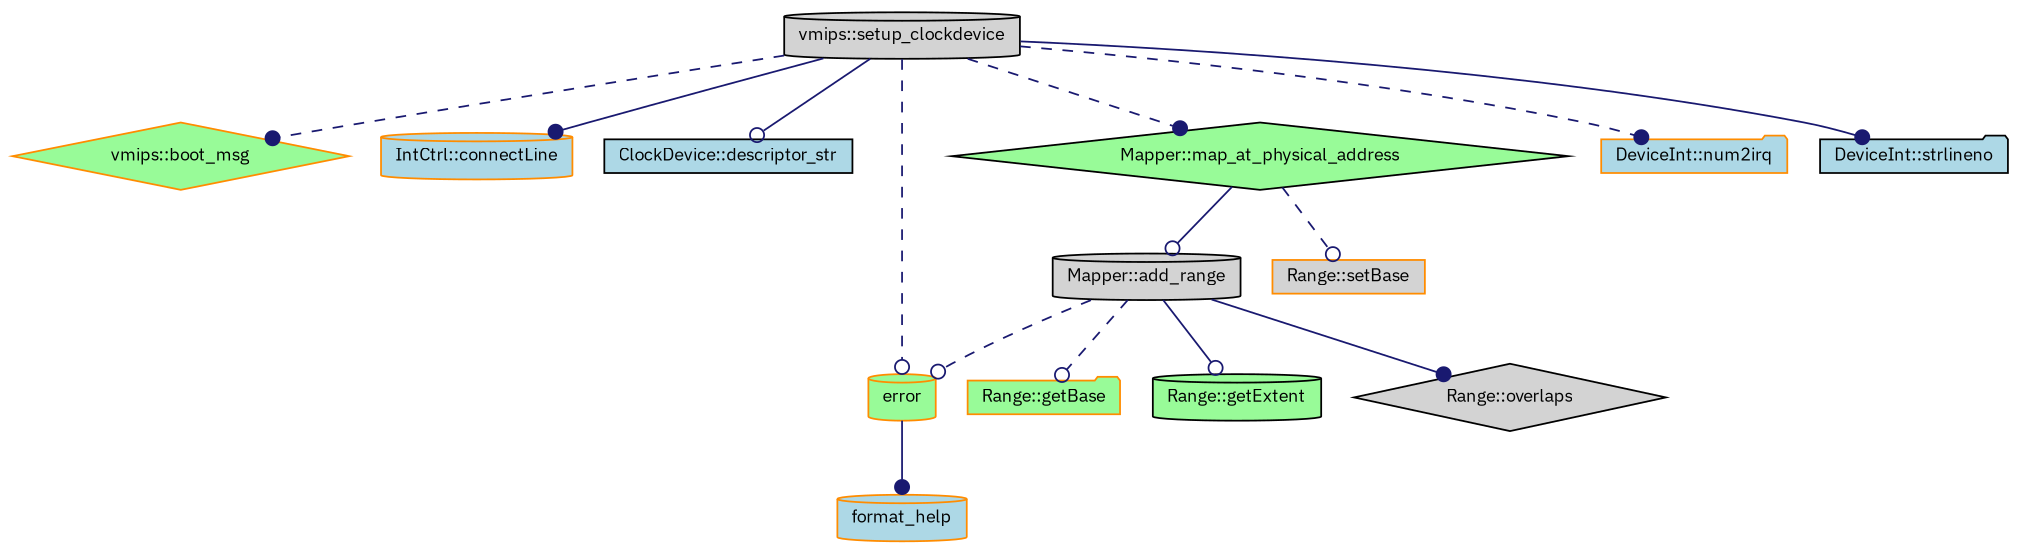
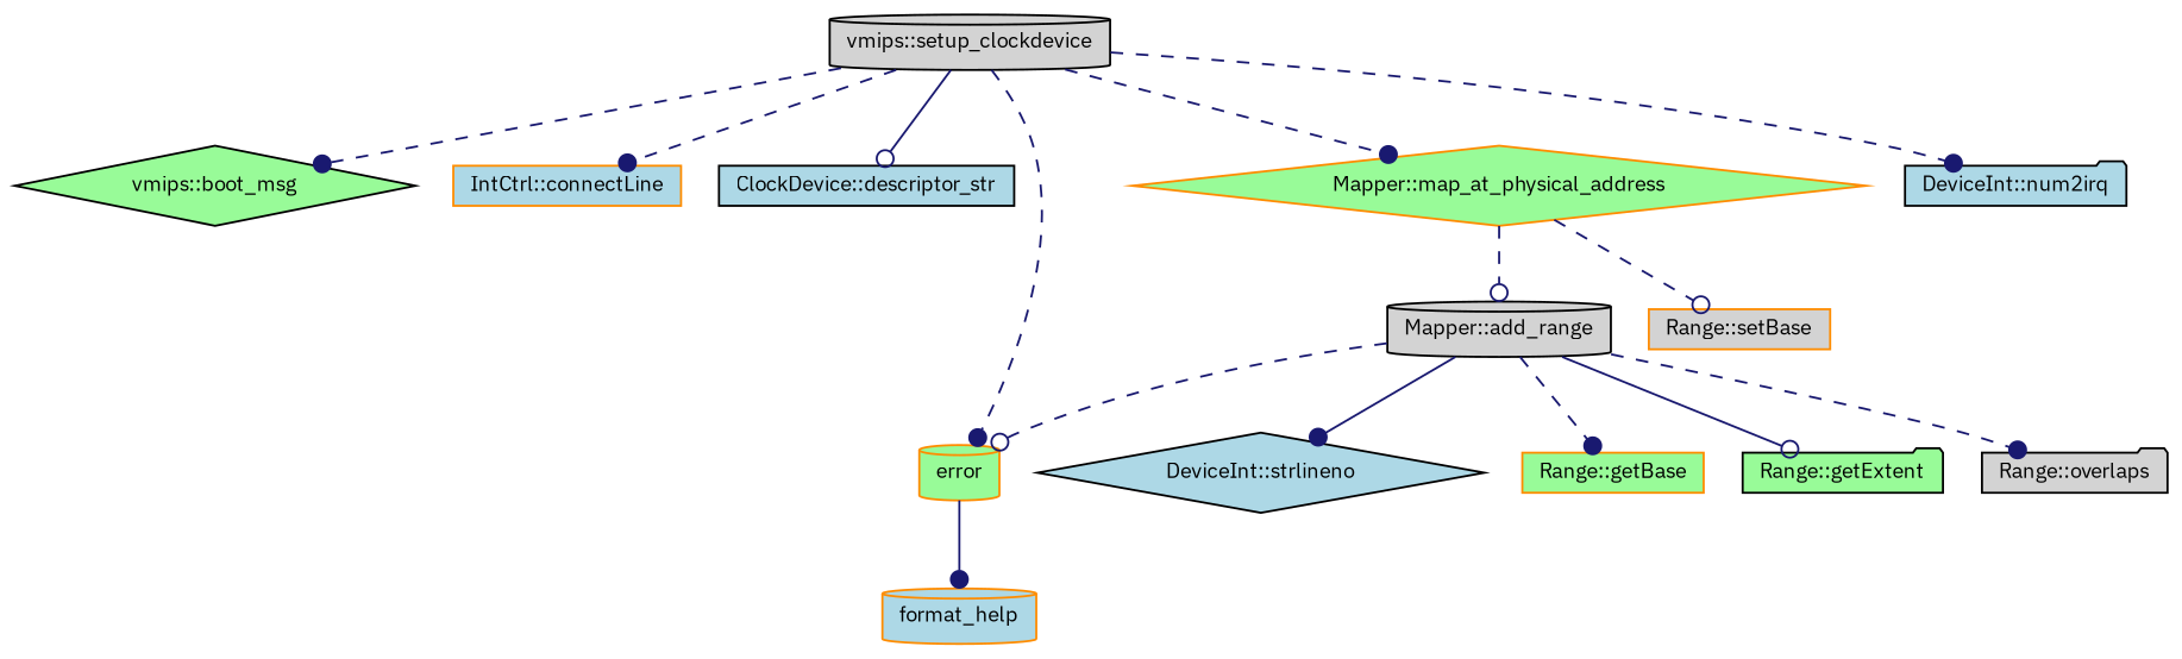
  digraph {
    fontname="IBM Plex Sans"
    rankdir=TB
    node [color=black fillcolor=palegreen fontname="IBM Plex Sans" fontsize=10 shape=folder style=filled]
    edge [arrowhead=dot color=midnightblue fontname="IBM Plex Sans" fontsize=10 labelfontname=FreeSans labelfontsize=10 style=dashed]
    n1 [fillcolor=lightgrey fontcolor=black height=0.2 label="vmips::setup_clockdevice" shape=cylinder width=0.4]
-   n2 [color=darkorange height=0.2 label="vmips::boot_msg" shape=diamond width=0.4]
-   n3 [color=darkorange fillcolor=lightblue height=0.2 label="IntCtrl::connectLine" shape=cylinder width=0.4]
+   n2 [height=0.2 label="vmips::boot_msg" shape=diamond width=0.4]
+   n3 [color=darkorange fillcolor=lightblue height=0.2 label="IntCtrl::connectLine" shape=box width=0.4]
    n4 [fillcolor=lightblue height=0.2 label="ClockDevice::descriptor_str" shape=box width=0.4]
    n5 [color=darkorange height=0.2 label=error shape=cylinder width=0.4]
-   n6 [height=0.2 label="Mapper::map_at_physical_address" shape=diamond width=0.4]
-   n7 [color=darkorange fillcolor=lightblue height=0.2 label="DeviceInt::num2irq" width=0.4]
-   n8 [fillcolor=lightblue height=0.2 label="DeviceInt::strlineno" width=0.4]
+   n6 [color=darkorange height=0.2 label="Mapper::map_at_physical_address" shape=diamond width=0.4]
+   n7 [fillcolor=lightblue height=0.2 label="DeviceInt::num2irq" width=0.4]
+   n8 [fillcolor=lightblue height=0.2 label="DeviceInt::strlineno" shape=diamond width=0.4]
    n9 [color=darkorange fillcolor=lightblue height=0.2 label=format_help shape=cylinder width=0.4]
    n10 [fillcolor=lightgrey height=0.2 label="Mapper::add_range" shape=cylinder width=0.4]
    n11 [color=darkorange fillcolor=lightgrey height=0.2 label="Range::setBase" shape=box width=0.4]
-   n12 [color=darkorange height=0.2 label="Range::getBase" width=0.4]
-   n13 [height=0.2 label="Range::getExtent" shape=cylinder width=0.4]
-   n14 [fillcolor=lightgrey height=0.2 label="Range::overlaps" shape=diamond width=0.4]
+   n12 [color=darkorange height=0.2 label="Range::getBase" shape=box width=0.4]
+   n13 [height=0.2 label="Range::getExtent" width=0.4]
+   n14 [fillcolor=lightgrey height=0.2 label="Range::overlaps" width=0.4]
    n1 -> n2
-   n1 -> n3 [style=solid]
+   n1 -> n3
    n1 -> n4 [arrowhead=odot style=solid]
-   n1 -> n5 [arrowhead=odot]
+   n1 -> n5
    n1 -> n6
    n1 -> n7
-   n1 -> n8 [style=solid]
+   n10 -> n8 [style=solid]
    n5 -> n9 [style=solid]
-   n6 -> n10 [arrowhead=odot style=solid]
+   n6 -> n10 [arrowhead=odot]
    n6 -> n11 [arrowhead=odot]
    n10 -> n5 [arrowhead=odot]
-   n10 -> n12 [arrowhead=odot]
+   n10 -> n12
    n10 -> n13 [arrowhead=odot style=solid]
-   n10 -> n14 [style=solid]
+   n10 -> n14
  }
